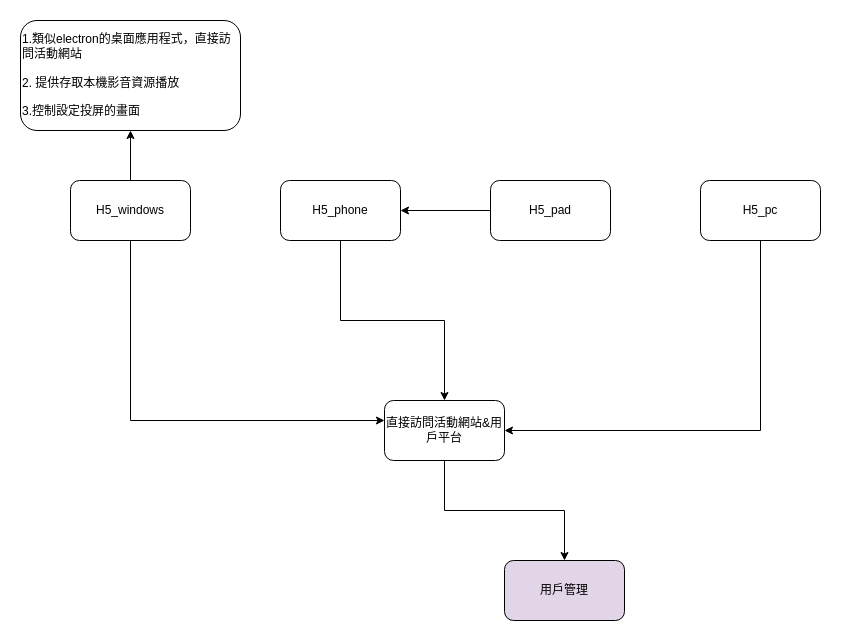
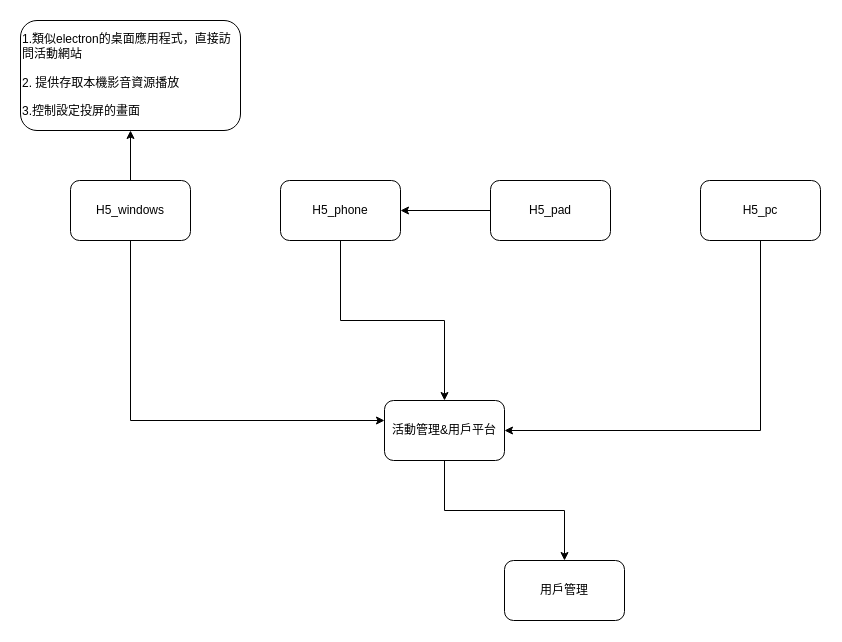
  <mxCell id="0" />
  <mxCell id="1" parent="0" />
  <mxCell id="2" style="edgeStyle=orthogonalEdgeStyle;rounded=0;orthogonalLoop=1;jettySize=auto;html=1;entryX=0.5;entryY=0;entryDx=0;entryDy=0;" edge="1" parent="1" source="3" target="13"><mxGeometry relative="1" as="geometry" /></mxCell>
  <mxCell id="3" value="H5_phone" style="rounded=1;whiteSpace=wrap;html=1;" vertex="1" parent="1"><mxGeometry y="180" width="120" height="60" as="geometry" x="280" /></mxCell>
  <mxCell id="4" style="edgeStyle=orthogonalEdgeStyle;rounded=0;orthogonalLoop=1;jettySize=auto;html=1;" edge="1" parent="1" source="5" target="3"><mxGeometry relative="1" as="geometry" /></mxCell>
  <mxCell id="5" value="H5_pad" style="rounded=1;whiteSpace=wrap;html=1;" vertex="1" parent="1"><mxGeometry x="490" y="180" width="120" height="60" as="geometry" /></mxCell>
  <mxCell id="6" style="edgeStyle=orthogonalEdgeStyle;rounded=0;orthogonalLoop=1;jettySize=auto;html=1;entryX=1;entryY=0.5;entryDx=0;entryDy=0;" edge="1" parent="1" source="7" target="13"><mxGeometry relative="1" as="geometry"><Array as="points"><mxPoint x="760" y="430" /></Array></mxGeometry></mxCell>
  <mxCell id="7" value="H5_pc" style="rounded=1;whiteSpace=wrap;html=1;" vertex="1" parent="1"><mxGeometry x="700" y="180" width="120" height="60" as="geometry" /></mxCell>
  <mxCell id="8" value="" style="edgeStyle=orthogonalEdgeStyle;rounded=0;orthogonalLoop=1;jettySize=auto;html=1;" edge="1" parent="1" source="10" target="11"><mxGeometry relative="1" as="geometry" /></mxCell>
  <mxCell id="9" value="" style="edgeStyle=orthogonalEdgeStyle;rounded=0;orthogonalLoop=1;jettySize=auto;html=1;" edge="1" parent="1" source="10" target="13"><mxGeometry relative="1" as="geometry"><Array as="points"><mxPoint x="130" y="420" /></Array></mxGeometry></mxCell>
  <mxCell id="10" value="H5_windows" style="rounded=1;whiteSpace=wrap;html=1;" vertex="1" parent="1"><mxGeometry x="70" y="180" width="120" height="60" as="geometry" /></mxCell>
  <mxCell id="11" value="1.類似electron的桌面應用程式，直接訪問活動網站&lt;br&gt;&lt;br&gt;2. 提供存取本機影音資源播放&lt;br&gt;&lt;br&gt;3.控制設定投屏的畫面" style="rounded=1;whiteSpace=wrap;html=1;align=left;" vertex="1" parent="1"><mxGeometry x="20" y="20" width="220" height="110" as="geometry" /></mxCell>
  <mxCell id="12" style="edgeStyle=orthogonalEdgeStyle;rounded=0;orthogonalLoop=1;jettySize=auto;html=1;entryX=0.5;entryY=0;entryDx=0;entryDy=0;" edge="1" parent="1" source="13" target="14"><mxGeometry relative="1" as="geometry" /></mxCell>
- <mxCell id="13" value="直接訪問活動網站&amp;amp;用戶平台" style="whiteSpace=wrap;html=1;rounded=1;" vertex="1" parent="1"><mxGeometry x="384" y="400" width="120" height="60" as="geometry" /></mxCell>
- <mxCell id="14" value="用戶管理" style="whiteSpace=wrap;html=1;rounded=1;fillColor=#e1d5e7;" vertex="1" parent="1"><mxGeometry x="504" y="560" width="120" height="60" as="geometry" /></mxCell>
+ <mxCell id="13" value="活動管理&amp;amp;用戶平台" style="whiteSpace=wrap;html=1;rounded=1;" vertex="1" parent="1"><mxGeometry x="384" y="400" width="120" height="60" as="geometry" /></mxCell>
+ <mxCell id="14" value="用戶管理" style="whiteSpace=wrap;html=1;rounded=1;" vertex="1" parent="1"><mxGeometry x="504" y="560" width="120" height="60" as="geometry" /></mxCell>
